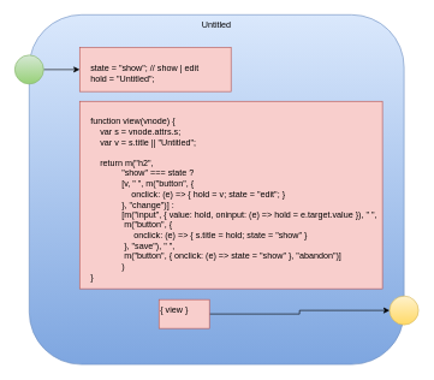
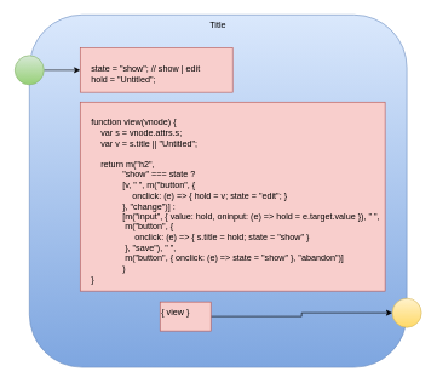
  <mxCell id="0" />
  <mxCell id="1" parent="0" />
- <mxCell id="2" value="&lt;div style=&quot;&quot;&gt;Untitled&lt;/div&gt;" style="rounded=1;whiteSpace=wrap;html=1;align=center;verticalAlign=top;gradientColor=#7ea6e0;fillColor=#dae8fc;strokeColor=#6c8ebf;" vertex="1" parent="1"><mxGeometry x="40" y="20" width="520" height="485" as="geometry" /></mxCell>
+ <mxCell id="2" value="&lt;div style=&quot;&quot;&gt;Title&lt;/div&gt;" style="rounded=1;whiteSpace=wrap;html=1;align=center;verticalAlign=top;gradientColor=#7ea6e0;fillColor=#dae8fc;strokeColor=#6c8ebf;" vertex="1" parent="1"><mxGeometry x="40" y="20" width="520" height="485" as="geometry" /></mxCell>
  <mxCell id="3" value="&lt;div style=&quot;text-align: center&quot;&gt;&lt;br&gt;&lt;/div&gt;&lt;div&gt;&amp;nbsp; &amp;nbsp; state = &quot;show&quot;; // show | edit&lt;/div&gt;&lt;div&gt;&amp;nbsp; &amp;nbsp; hold = &quot;Untitled&quot;;&lt;/div&gt;&lt;div&gt;&lt;br&gt;&lt;/div&gt;" style="rounded=0;whiteSpace=wrap;html=1;align=left;verticalAlign=top;fillColor=#f8cecc;strokeColor=#b85450;" vertex="1" parent="1"><mxGeometry x="110" y="65.5" width="210" height="61" as="geometry" /></mxCell>
  <mxCell id="4" value="&lt;div style=&quot;text-align: center&quot;&gt;&lt;br&gt;&lt;/div&gt;&lt;div&gt;&amp;nbsp; &amp;nbsp; function view(vnode) {&lt;/div&gt;&lt;div&gt;&amp;nbsp; &amp;nbsp; &amp;nbsp; &amp;nbsp; var s = vnode.attrs.s;&lt;/div&gt;&lt;div&gt;&amp;nbsp; &amp;nbsp; &amp;nbsp; &amp;nbsp; var v = s.title || &quot;Untitled&quot;;&lt;/div&gt;&lt;div&gt;&amp;nbsp; &amp;nbsp; &amp;nbsp; &amp;nbsp;&amp;nbsp;&lt;/div&gt;&lt;div&gt;&amp;nbsp; &amp;nbsp; &amp;nbsp; &amp;nbsp; return m(&quot;h2&quot;,&lt;/div&gt;&lt;div&gt;&amp;nbsp; &amp;nbsp; &amp;nbsp; &amp;nbsp; &amp;nbsp; &amp;nbsp; &amp;nbsp; &amp;nbsp; &amp;nbsp;&quot;show&quot; === state ?&lt;/div&gt;&lt;div&gt;&amp;nbsp; &amp;nbsp; &amp;nbsp; &amp;nbsp; &amp;nbsp; &amp;nbsp; &amp;nbsp; &amp;nbsp; &amp;nbsp;[v, &quot; &quot;, m(&quot;button&quot;, {&lt;/div&gt;&lt;div&gt;&amp;nbsp; &amp;nbsp; &amp;nbsp; &amp;nbsp; &amp;nbsp; &amp;nbsp; &amp;nbsp; &amp;nbsp; &amp;nbsp; &amp;nbsp; &amp;nbsp;onclick: (e) =&amp;gt; { hold = v; state = &quot;edit&quot;; }&lt;/div&gt;&lt;div&gt;&amp;nbsp; &amp;nbsp; &amp;nbsp; &amp;nbsp; &amp;nbsp; &amp;nbsp; &amp;nbsp; &amp;nbsp; &amp;nbsp;}, &quot;change&quot;)] :&lt;/div&gt;&lt;div&gt;&amp;nbsp; &amp;nbsp; &amp;nbsp; &amp;nbsp; &amp;nbsp; &amp;nbsp; &amp;nbsp; &amp;nbsp; &amp;nbsp;[m(&quot;input&quot;, { value: hold, oninput: (e) =&amp;gt; hold = e.target.value }), &quot; &quot;,&lt;/div&gt;&lt;div&gt;&amp;nbsp; &amp;nbsp; &amp;nbsp; &amp;nbsp; &amp;nbsp; &amp;nbsp; &amp;nbsp; &amp;nbsp; &amp;nbsp; m(&quot;button&quot;, {&lt;/div&gt;&lt;div&gt;&amp;nbsp; &amp;nbsp; &amp;nbsp; &amp;nbsp; &amp;nbsp; &amp;nbsp; &amp;nbsp; &amp;nbsp; &amp;nbsp; &amp;nbsp; &amp;nbsp; onclick: (e) =&amp;gt; { s.title = hold; state = &quot;show&quot; }&lt;/div&gt;&lt;div&gt;&amp;nbsp; &amp;nbsp; &amp;nbsp; &amp;nbsp; &amp;nbsp; &amp;nbsp; &amp;nbsp; &amp;nbsp; &amp;nbsp; }, &quot;save&quot;), &quot; &quot;,&lt;/div&gt;&lt;div&gt;&amp;nbsp; &amp;nbsp; &amp;nbsp; &amp;nbsp; &amp;nbsp; &amp;nbsp; &amp;nbsp; &amp;nbsp; &amp;nbsp; m(&quot;button&quot;, { onclick: (e) =&amp;gt; state = &quot;show&quot; }, &quot;abandon&quot;)]&lt;/div&gt;&lt;div&gt;&amp;nbsp; &amp;nbsp; &amp;nbsp; &amp;nbsp; &amp;nbsp; &amp;nbsp; &amp;nbsp; &amp;nbsp; &amp;nbsp;)&lt;/div&gt;&lt;div&gt;&amp;nbsp; &amp;nbsp; }&lt;/div&gt;&lt;div&gt;&lt;br&gt;&lt;/div&gt;" style="rounded=0;whiteSpace=wrap;html=1;align=left;verticalAlign=top;fillColor=#f8cecc;strokeColor=#b85450;" vertex="1" parent="1"><mxGeometry x="110" y="140" width="420" height="260" as="geometry" /></mxCell>
  <mxCell id="5" style="edgeStyle=orthogonalEdgeStyle;rounded=0;orthogonalLoop=1;jettySize=auto;html=1;exitX=1;exitY=0.5;exitDx=0;exitDy=0;" edge="1" parent="1" source="6" target="9"><mxGeometry relative="1" as="geometry" /></mxCell>
  <mxCell id="6" value="&lt;div style=&quot;text-align: center&quot;&gt;{ view }&lt;/div&gt;" style="rounded=0;whiteSpace=wrap;html=1;align=left;verticalAlign=top;fillColor=#f8cecc;strokeColor=#b85450;" vertex="1" parent="1"><mxGeometry x="220" y="415" width="70" height="40" as="geometry" /></mxCell>
  <mxCell id="7" style="edgeStyle=orthogonalEdgeStyle;rounded=0;orthogonalLoop=1;jettySize=auto;html=1;exitX=1;exitY=0.5;exitDx=0;exitDy=0;entryX=0;entryY=0.5;entryDx=0;entryDy=0;" edge="1" parent="1" source="8" target="3"><mxGeometry relative="1" as="geometry" /></mxCell>
  <mxCell id="8" value="" style="ellipse;whiteSpace=wrap;html=1;aspect=fixed;rounded=1;align=center;gradientColor=#97d077;fillColor=#d5e8d4;strokeColor=#82b366;" vertex="1" parent="1"><mxGeometry x="20" y="76" width="40" height="40" as="geometry" /></mxCell>
  <mxCell id="9" value="" style="ellipse;whiteSpace=wrap;html=1;aspect=fixed;rounded=1;align=center;gradientColor=#ffd966;fillColor=#fff2cc;strokeColor=#d6b656;" vertex="1" parent="1"><mxGeometry x="540" y="410" width="40" height="40" as="geometry" /></mxCell>
